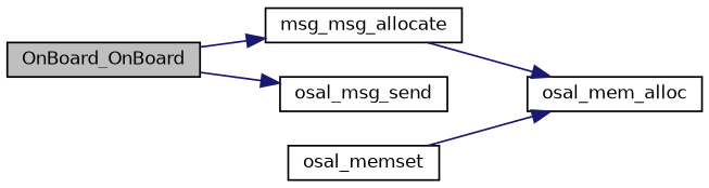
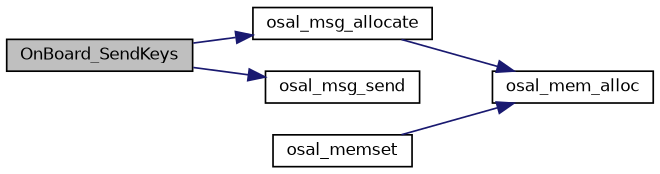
  digraph {
    rankdir=LR
    node [color=black fillcolor=white fontname=Helvetica fontsize=10 shape=record style=filled]
    edge [color=midnightblue fontname=Helvetica fontsize=10 labelfontname=Helvetica labelfontsize=10 style=solid]
-   n1 [fillcolor=grey75 fontcolor=black height=0.2 label=OnBoard_OnBoard width=0.4]
-   n2 [height=0.2 label=msg_msg_allocate width=0.4]
+   n1 [fillcolor=grey75 fontcolor=black height=0.2 label=OnBoard_SendKeys width=0.4]
+   n2 [height=0.2 label=osal_msg_allocate width=0.4]
    n3 [height=0.2 label=osal_msg_send width=0.4]
    n4 [height=0.2 label=osal_mem_alloc width=0.4]
    n5 [height=0.2 label=osal_memset width=0.4]
    n1 -> n2
    n1 -> n3
    n2 -> n4
    n5 -> n4
  }
